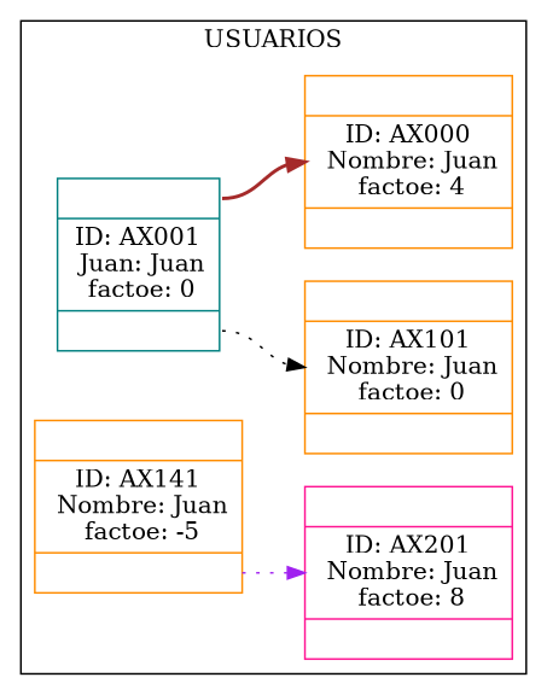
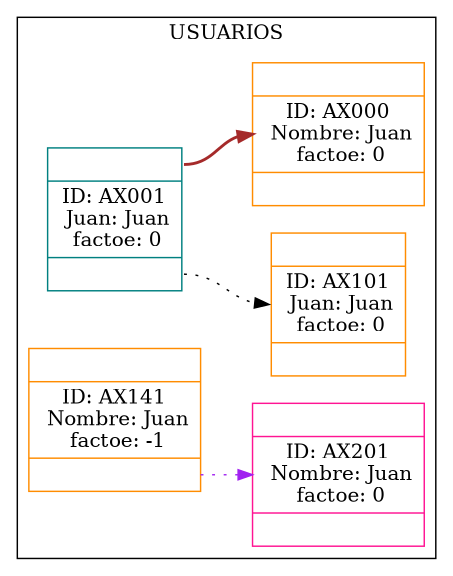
  digraph {
    rankdir=LR
    node [color=darkorange shape=record]
    edge [headport=f1 style=dotted tailport=f2]
-   n1 [height=.1 label="<f0>|<f1>ID: AX000\n Nombre: Juan\n factoe: 4|<f2>" width=.1]
+   n1 [height=.1 label="<f0>|<f1>ID: AX000\n Nombre: Juan\n factoe: 0|<f2>" width=.1]
    n2 [color=teal height=.1 label="<f0>|<f1>ID: AX001\n Juan: Juan\n factoe: 0|<f2>" width=.1]
-   n3 [height=.1 label="<f0>|<f1>ID: AX101\n Nombre: Juan\n factoe: 0|<f2>" width=.1]
-   n4 [height=.1 label="<f0>|<f1>ID: AX141\n Nombre: Juan\n factoe: -5|<f2>" width=.1]
-   n5 [color=deeppink height=.1 label="<f0>|<f1>ID: AX201\n Nombre: Juan\n factoe: 8|<f2>" width=.1]
+   n3 [height=.1 label="<f0>|<f1>ID: AX101\n Juan: Juan\n factoe: 0|<f2>" width=.1]
+   n4 [height=.1 label="<f0>|<f1>ID: AX141\n Nombre: Juan\n factoe: -1|<f2>" width=.1]
+   n5 [color=deeppink height=.1 label="<f0>|<f1>ID: AX201\n Nombre: Juan\n factoe: 0|<f2>" width=.1]
    subgraph cluster_1 {
      label=USUARIOS
      nodesep=.05
      n1
      n2
      n3
      n4
      n5
    }
    n2 -> n1 [color=brown style=bold tailport=f0]
    n2 -> n3 [color=black]
    n4 -> n5 [color=purple]
  }
